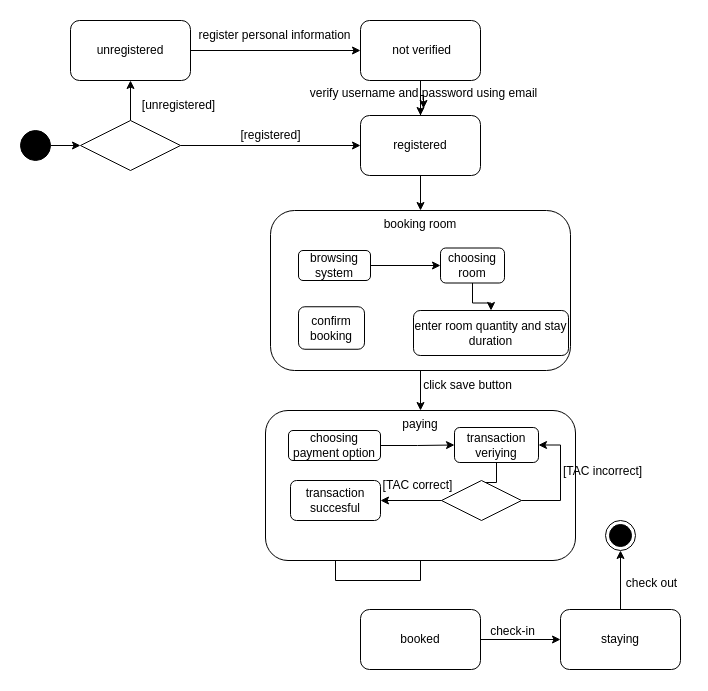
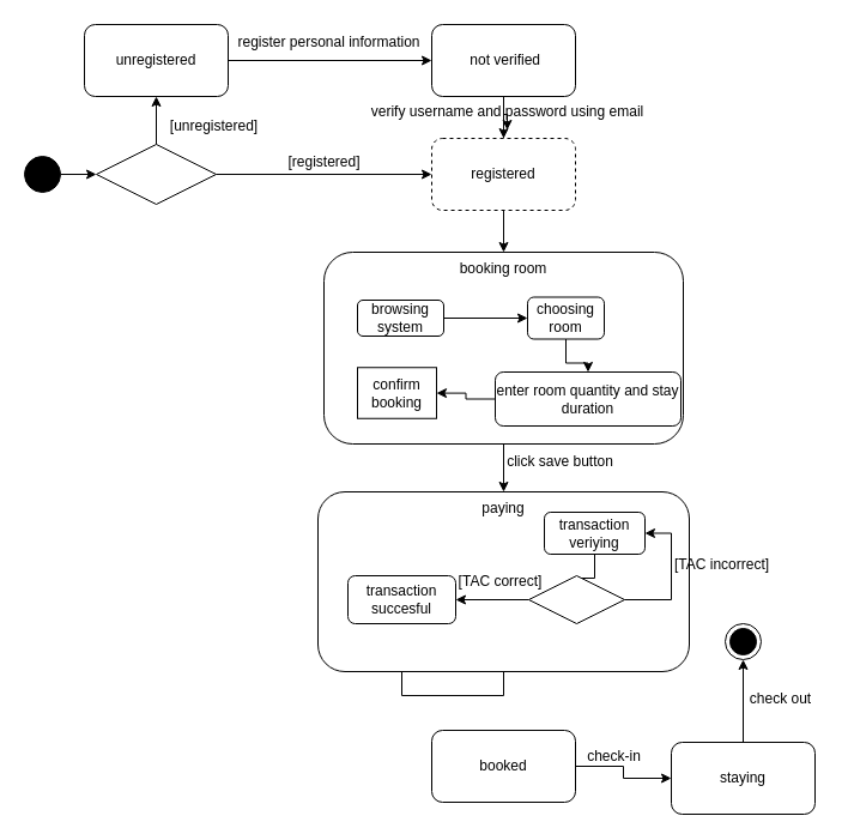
  <mxCell id="0" />
  <mxCell id="1" parent="0" />
  <mxCell id="2" value="" style="ellipse;html=1;shape=endState;fillColor=strokeColor;" vertex="1" parent="1"><mxGeometry x="605" y="520" width="30" height="30" as="geometry" /></mxCell>
  <mxCell id="3" value="" style="edgeStyle=orthogonalEdgeStyle;rounded=0;orthogonalLoop=1;jettySize=auto;html=1;" edge="1" parent="1" source="4" target="6"><mxGeometry relative="1" as="geometry" /></mxCell>
  <mxCell id="4" value="" style="shape=ellipse;html=1;dashed=0;whiteSpace=wrap;aspect=fixed;perimeter=ellipsePerimeter;fillColor=#000000;" vertex="1" parent="1"><mxGeometry x="20" y="130" width="30" height="30" as="geometry" /></mxCell>
  <mxCell id="5" value="" style="edgeStyle=orthogonalEdgeStyle;rounded=0;orthogonalLoop=1;jettySize=auto;html=1;" edge="1" parent="1" source="6" target="8"><mxGeometry relative="1" as="geometry" /></mxCell>
  <mxCell id="6" value="" style="rhombus;whiteSpace=wrap;html=1;" vertex="1" parent="1"><mxGeometry x="80" y="120" width="100" height="50" as="geometry" /></mxCell>
  <mxCell id="7" value="" style="edgeStyle=orthogonalEdgeStyle;rounded=0;orthogonalLoop=1;jettySize=auto;html=1;" edge="1" parent="1" source="8" target="11"><mxGeometry relative="1" as="geometry" /></mxCell>
  <mxCell id="8" value="unregistered" style="rounded=1;whiteSpace=wrap;html=1;" vertex="1" parent="1"><mxGeometry x="70" y="20" width="120" height="60" as="geometry" /></mxCell>
  <mxCell id="9" value="[unregistered]" style="text;html=1;align=center;verticalAlign=middle;resizable=0;points=[];autosize=1;strokeColor=none;fillColor=none;" vertex="1" parent="1"><mxGeometry x="128" y="90" width="100" height="30" as="geometry" /></mxCell>
  <mxCell id="10" value="" style="edgeStyle=orthogonalEdgeStyle;rounded=0;orthogonalLoop=1;jettySize=auto;html=1;" edge="1" parent="1" source="11" target="15"><mxGeometry relative="1" as="geometry" /></mxCell>
  <mxCell id="11" value="&amp;nbsp;not verified" style="whiteSpace=wrap;html=1;rounded=1;" vertex="1" parent="1"><mxGeometry x="360" y="20" width="120" height="60" as="geometry" /></mxCell>
  <mxCell id="12" value="register personal information" style="text;html=1;align=center;verticalAlign=middle;resizable=0;points=[];autosize=1;strokeColor=none;fillColor=none;" vertex="1" parent="1"><mxGeometry x="184" y="20" width="180" height="30" as="geometry" /></mxCell>
  <mxCell id="13" value="" style="edgeStyle=orthogonalEdgeStyle;rounded=0;orthogonalLoop=1;jettySize=auto;html=1;" edge="1" parent="1" source="15" target="16"><mxGeometry relative="1" as="geometry" /></mxCell>
  <mxCell id="14" value="" style="edgeStyle=orthogonalEdgeStyle;rounded=0;orthogonalLoop=1;jettySize=auto;html=1;" edge="1" parent="1" source="15" target="20"><mxGeometry relative="1" as="geometry" /></mxCell>
- <mxCell id="15" value="registered" style="rounded=1;whiteSpace=wrap;html=1;" vertex="1" parent="1"><mxGeometry x="360" y="115" width="120" height="60" as="geometry" /></mxCell>
+ <mxCell id="15" value="registered" style="rounded=1;whiteSpace=wrap;html=1;dashed=1;" vertex="1" parent="1"><mxGeometry x="360" y="115" width="120" height="60" as="geometry" /></mxCell>
  <mxCell id="16" value="verify username and password using email" style="text;html=1;align=center;verticalAlign=middle;resizable=0;points=[];autosize=1;strokeColor=none;fillColor=none;" vertex="1" parent="1"><mxGeometry x="298" y="78" width="250" height="30" as="geometry" /></mxCell>
  <mxCell id="17" value="" style="endArrow=classic;html=1;rounded=0;exitX=1;exitY=0.5;exitDx=0;exitDy=0;entryX=0;entryY=0.5;entryDx=0;entryDy=0;" edge="1" parent="1" source="6" target="15"><mxGeometry width="50" height="50" relative="1" as="geometry"><mxPoint x="230" y="290" as="sourcePoint" /><mxPoint x="280" y="240" as="targetPoint" /></mxGeometry></mxCell>
  <mxCell id="18" value="[registered]" style="text;html=1;align=center;verticalAlign=middle;resizable=0;points=[];autosize=1;strokeColor=none;fillColor=none;" vertex="1" parent="1"><mxGeometry x="230" y="120" width="80" height="30" as="geometry" /></mxCell>
  <mxCell id="19" value="" style="edgeStyle=orthogonalEdgeStyle;rounded=0;orthogonalLoop=1;jettySize=auto;html=1;" edge="1" parent="1" source="20" target="29"><mxGeometry relative="1" as="geometry" /></mxCell>
  <mxCell id="20" value="booking room" style="whiteSpace=wrap;html=1;rounded=1;verticalAlign=top;" vertex="1" parent="1"><mxGeometry x="270" y="210" width="300" height="160" as="geometry" /></mxCell>
  <mxCell id="21" value="" style="edgeStyle=orthogonalEdgeStyle;rounded=0;orthogonalLoop=1;jettySize=auto;html=1;" edge="1" parent="1" source="22" target="24"><mxGeometry relative="1" as="geometry" /></mxCell>
  <mxCell id="22" value="browsing system" style="rounded=1;whiteSpace=wrap;html=1;" vertex="1" parent="1"><mxGeometry x="298" y="250" width="72" height="30" as="geometry" /></mxCell>
  <mxCell id="23" value="" style="edgeStyle=orthogonalEdgeStyle;rounded=0;orthogonalLoop=1;jettySize=auto;html=1;" edge="1" parent="1" source="24" target="26"><mxGeometry relative="1" as="geometry" /></mxCell>
  <mxCell id="24" value="choosing room" style="whiteSpace=wrap;html=1;rounded=1;" vertex="1" parent="1"><mxGeometry x="440" y="247.5" width="64" height="35" as="geometry" /></mxCell>
+ <mxCell id="25" value="" style="edgeStyle=orthogonalEdgeStyle;rounded=0;orthogonalLoop=1;jettySize=auto;html=1;" edge="1" parent="1" source="26" target="27"><mxGeometry relative="1" as="geometry" /></mxCell>
  <mxCell id="26" value="enter room quantity and stay duration" style="whiteSpace=wrap;html=1;rounded=1;" vertex="1" parent="1"><mxGeometry x="413" y="310" width="155" height="45" as="geometry" /></mxCell>
- <mxCell id="27" value="confirm booking" style="whiteSpace=wrap;html=1;rounded=1;" vertex="1" parent="1"><mxGeometry x="298" y="306.25" width="66" height="42.5" as="geometry" /></mxCell>
+ <mxCell id="27" value="confirm booking" style="whiteSpace=wrap;html=1;rounded=0;" vertex="1" parent="1"><mxGeometry x="298" y="306.25" width="66" height="42.5" as="geometry" /></mxCell>
  <mxCell id="28" value="" style="edgeStyle=orthogonalEdgeStyle;rounded=0;orthogonalLoop=1;jettySize=auto;html=1;" edge="1" parent="1" source="29" target="37"><mxGeometry relative="1" as="geometry" /></mxCell>
  <mxCell id="29" value="paying" style="whiteSpace=wrap;html=1;rounded=1;verticalAlign=top;horizontal=1;" vertex="1" parent="1"><mxGeometry x="265" y="410" width="310" height="150" as="geometry" /></mxCell>
  <mxCell id="30" value="click save button" style="text;html=1;align=center;verticalAlign=middle;resizable=0;points=[];autosize=1;strokeColor=none;fillColor=none;" vertex="1" parent="1"><mxGeometry x="412" y="370" width="110" height="30" as="geometry" /></mxCell>
- <mxCell id="31" value="" style="edgeStyle=orthogonalEdgeStyle;rounded=0;orthogonalLoop=1;jettySize=auto;html=1;" edge="1" parent="1" source="32" target="34"><mxGeometry relative="1" as="geometry" /></mxCell>
- <mxCell id="32" value="choosing payment option" style="rounded=1;whiteSpace=wrap;html=1;" vertex="1" parent="1"><mxGeometry x="288" y="430" width="92" height="30" as="geometry" /></mxCell>
  <mxCell id="33" value="" style="edgeStyle=orthogonalEdgeStyle;rounded=0;orthogonalLoop=1;jettySize=auto;html=1;" edge="1" parent="1" source="34" target="36"><mxGeometry relative="1" as="geometry" /></mxCell>
  <mxCell id="34" value="transaction veriying" style="whiteSpace=wrap;html=1;rounded=1;" vertex="1" parent="1"><mxGeometry x="454" y="427" width="84" height="35" as="geometry" /></mxCell>
  <mxCell id="35" value="" style="edgeStyle=orthogonalEdgeStyle;rounded=0;orthogonalLoop=1;jettySize=auto;html=1;" edge="1" parent="1" source="36" target="37"><mxGeometry relative="1" as="geometry" /></mxCell>
  <mxCell id="36" value="" style="rhombus;whiteSpace=wrap;html=1;" vertex="1" parent="1"><mxGeometry x="441" y="480" width="80" height="40" as="geometry" /></mxCell>
  <mxCell id="37" value="transaction succesful" style="rounded=1;whiteSpace=wrap;html=1;" vertex="1" parent="1"><mxGeometry x="290" y="480" width="90" height="40" as="geometry" /></mxCell>
  <mxCell id="38" value="[TAC correct]" style="text;html=1;align=center;verticalAlign=middle;resizable=0;points=[];autosize=1;strokeColor=none;fillColor=none;" vertex="1" parent="1"><mxGeometry x="372" y="470" width="90" height="30" as="geometry" /></mxCell>
  <mxCell id="39" value="" style="endArrow=classic;html=1;rounded=0;exitX=1;exitY=0.5;exitDx=0;exitDy=0;entryX=1;entryY=0.5;entryDx=0;entryDy=0;edgeStyle=orthogonalEdgeStyle;" edge="1" parent="1" source="36" target="34"><mxGeometry width="50" height="50" relative="1" as="geometry"><mxPoint x="340" y="570" as="sourcePoint" /><mxPoint x="390" y="520" as="targetPoint" /><Array as="points"><mxPoint x="560" y="500" /><mxPoint x="560" y="445" /></Array></mxGeometry></mxCell>
  <mxCell id="40" value="[TAC incorrect]" style="text;html=1;align=center;verticalAlign=middle;resizable=0;points=[];autosize=1;strokeColor=none;fillColor=none;" vertex="1" parent="1"><mxGeometry x="552" y="456" width="100" height="30" as="geometry" /></mxCell>
  <mxCell id="41" value="" style="edgeStyle=orthogonalEdgeStyle;rounded=0;orthogonalLoop=1;jettySize=auto;html=1;" edge="1" parent="1" source="42" target="44"><mxGeometry relative="1" as="geometry" /></mxCell>
  <mxCell id="42" value="booked" style="rounded=1;whiteSpace=wrap;html=1;" vertex="1" parent="1"><mxGeometry x="360" y="609" width="120" height="60" as="geometry" /></mxCell>
  <mxCell id="43" value="" style="edgeStyle=orthogonalEdgeStyle;rounded=0;orthogonalLoop=1;jettySize=auto;html=1;" edge="1" parent="1" source="44" target="2"><mxGeometry relative="1" as="geometry" /></mxCell>
- <mxCell id="44" value="staying" style="whiteSpace=wrap;html=1;rounded=1;" vertex="1" parent="1"><mxGeometry x="560" y="609" width="120" height="60" as="geometry" /></mxCell>
+ <mxCell id="44" value="staying" style="whiteSpace=wrap;html=1;rounded=1;" vertex="1" parent="1"><mxGeometry x="560" y="619" width="120" height="60" as="geometry" /></mxCell>
  <mxCell id="45" value="check-in" style="text;html=1;align=center;verticalAlign=middle;resizable=0;points=[];autosize=1;strokeColor=none;fillColor=none;" vertex="1" parent="1"><mxGeometry x="477" y="616" width="70" height="30" as="geometry" /></mxCell>
  <mxCell id="46" value="check out" style="text;html=1;align=center;verticalAlign=middle;resizable=0;points=[];autosize=1;strokeColor=none;fillColor=none;" vertex="1" parent="1"><mxGeometry x="616" y="568" width="70" height="30" as="geometry" /></mxCell>
